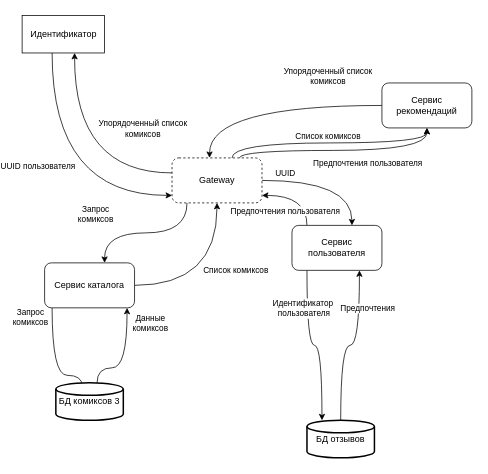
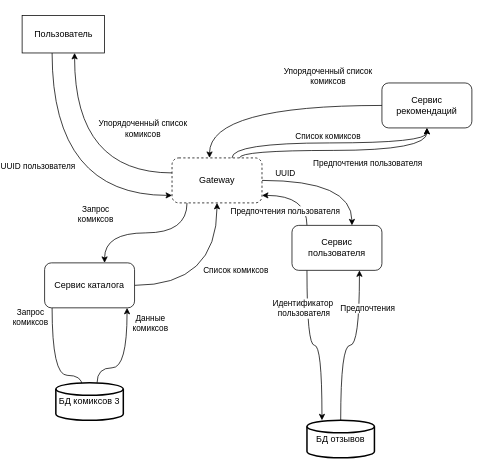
  <mxCell id="0" />
  <mxCell id="1" parent="0" />
  <mxCell id="2" style="edgeStyle=orthogonalEdgeStyle;rounded=0;orthogonalLoop=1;jettySize=auto;html=1;curved=1;" parent="1" source="4" target="11" edge="1"><mxGeometry relative="1" as="geometry"><Array as="points"><mxPoint x="60" y="260" /></Array></mxGeometry></mxCell>
  <mxCell id="3" value="UUID пользователя" style="edgeLabel;html=1;align=center;verticalAlign=middle;resizable=0;points=[];" parent="2" vertex="1" connectable="0"><mxGeometry x="0.293" y="26" relative="1" as="geometry"><mxPoint x="-56" y="-14" as="offset" /></mxGeometry></mxCell>
- <mxCell id="4" value="Идентификатор" style="html=1;" parent="1" vertex="1"><mxGeometry x="20" y="20" width="110" height="50" as="geometry" /></mxCell>
+ <mxCell id="4" value="Пользователь" style="html=1;" parent="1" vertex="1"><mxGeometry x="20" y="20" width="110" height="50" as="geometry" /></mxCell>
  <mxCell id="5" style="edgeStyle=orthogonalEdgeStyle;curved=1;rounded=0;orthogonalLoop=1;jettySize=auto;html=1;" parent="1" source="11" target="16" edge="1"><mxGeometry relative="1" as="geometry"><Array as="points"><mxPoint x="240" y="310" /><mxPoint x="130" y="310" /></Array></mxGeometry></mxCell>
  <mxCell id="6" value="Запрос&lt;br&gt;комиксов" style="edgeLabel;html=1;align=center;verticalAlign=middle;resizable=0;points=[];" parent="5" vertex="1" connectable="0"><mxGeometry x="0.183" y="1" relative="1" as="geometry"><mxPoint x="-51" y="-27" as="offset" /></mxGeometry></mxCell>
  <mxCell id="7" style="edgeStyle=orthogonalEdgeStyle;curved=1;rounded=0;orthogonalLoop=1;jettySize=auto;html=1;" parent="1" source="11" target="4" edge="1"><mxGeometry relative="1" as="geometry"><Array as="points"><mxPoint x="90" y="230" /></Array></mxGeometry></mxCell>
  <mxCell id="8" value="Упорядоченный список&lt;br&gt;комиксов" style="edgeLabel;html=1;align=center;verticalAlign=middle;resizable=0;points=[];" parent="7" vertex="1" connectable="0"><mxGeometry x="-0.475" y="11" relative="1" as="geometry"><mxPoint x="36" y="-71" as="offset" /></mxGeometry></mxCell>
  <mxCell id="9" style="edgeStyle=orthogonalEdgeStyle;curved=1;rounded=0;orthogonalLoop=1;jettySize=auto;html=1;" parent="1" source="11" target="24" edge="1"><mxGeometry relative="1" as="geometry"><Array as="points"><mxPoint x="460" y="240" /></Array></mxGeometry></mxCell>
  <mxCell id="10" value="UUID" style="edgeLabel;html=1;align=center;verticalAlign=middle;resizable=0;points=[];" parent="9" vertex="1" connectable="0"><mxGeometry x="-0.168" relative="1" as="geometry"><mxPoint x="-45" y="-10" as="offset" /></mxGeometry></mxCell>
  <mxCell id="11" value="Gateway" style="rounded=1;whiteSpace=wrap;html=1;dashed=1;" parent="1" vertex="1"><mxGeometry x="220" y="210" width="120" height="60" as="geometry" /></mxCell>
  <mxCell id="12" style="edgeStyle=orthogonalEdgeStyle;curved=1;rounded=0;orthogonalLoop=1;jettySize=auto;html=1;" parent="1" source="16" target="11" edge="1"><mxGeometry relative="1" as="geometry"><Array as="points"><mxPoint x="280" y="380" /></Array></mxGeometry></mxCell>
  <mxCell id="13" value="Список комиксов" style="edgeLabel;html=1;align=center;verticalAlign=middle;resizable=0;points=[];" parent="12" vertex="1" connectable="0"><mxGeometry x="-0.275" relative="1" as="geometry"><mxPoint x="54" y="-21" as="offset" /></mxGeometry></mxCell>
  <mxCell id="14" style="edgeStyle=orthogonalEdgeStyle;curved=1;rounded=0;orthogonalLoop=1;jettySize=auto;html=1;entryX=0.524;entryY=0.357;entryDx=0;entryDy=0;entryPerimeter=0;" parent="1" source="16" target="19" edge="1"><mxGeometry relative="1" as="geometry"><Array as="points"><mxPoint x="60" y="500" /><mxPoint x="100" y="500" /><mxPoint x="100" y="528" /></Array></mxGeometry></mxCell>
  <mxCell id="15" value="Запрос&lt;br&gt;комиксов" style="edgeLabel;html=1;align=center;verticalAlign=middle;resizable=0;points=[];" parent="14" vertex="1" connectable="0"><mxGeometry x="-0.861" y="5" relative="1" as="geometry"><mxPoint x="-35" as="offset" /></mxGeometry></mxCell>
  <mxCell id="16" value="Сервис каталога" style="rounded=1;whiteSpace=wrap;html=1;" parent="1" vertex="1"><mxGeometry x="50" y="350" width="120" height="60" as="geometry" /></mxCell>
  <mxCell id="17" style="edgeStyle=orthogonalEdgeStyle;curved=1;rounded=0;orthogonalLoop=1;jettySize=auto;html=1;" parent="1" source="19" target="16" edge="1"><mxGeometry relative="1" as="geometry"><Array as="points"><mxPoint x="120" y="490" /><mxPoint x="160" y="490" /></Array></mxGeometry></mxCell>
  <mxCell id="18" value="Данные&lt;br&gt;комиксов" style="edgeLabel;html=1;align=center;verticalAlign=middle;resizable=0;points=[];" parent="17" vertex="1" connectable="0"><mxGeometry x="0.709" y="2" relative="1" as="geometry"><mxPoint x="32" as="offset" /></mxGeometry></mxCell>
  <mxCell id="19" value="БД комиксов 3" style="strokeWidth=2;html=1;shape=mxgraph.flowchart.database;whiteSpace=wrap;" parent="1" vertex="1"><mxGeometry x="65" y="510" width="90" height="50" as="geometry" /></mxCell>
  <mxCell id="20" style="edgeStyle=orthogonalEdgeStyle;curved=1;rounded=0;orthogonalLoop=1;jettySize=auto;html=1;" parent="1" source="24" target="11" edge="1"><mxGeometry relative="1" as="geometry"><Array as="points"><mxPoint x="400" y="260" /></Array></mxGeometry></mxCell>
  <mxCell id="21" value="Предпочтения пользователя" style="edgeLabel;html=1;align=center;verticalAlign=middle;resizable=0;points=[];" parent="20" vertex="1" connectable="0"><mxGeometry x="0.284" y="2" relative="1" as="geometry"><mxPoint x="-6" y="18" as="offset" /></mxGeometry></mxCell>
  <mxCell id="22" style="edgeStyle=orthogonalEdgeStyle;curved=1;rounded=0;orthogonalLoop=1;jettySize=auto;html=1;" parent="1" source="24" target="27" edge="1"><mxGeometry relative="1" as="geometry"><Array as="points"><mxPoint x="400" y="460" /><mxPoint x="420" y="460" /></Array></mxGeometry></mxCell>
  <mxCell id="23" value="Идентификатор&amp;nbsp;&lt;br&gt;пользователя" style="edgeLabel;html=1;align=center;verticalAlign=middle;resizable=0;points=[];" parent="22" vertex="1" connectable="0"><mxGeometry x="-0.236" y="-9" relative="1" as="geometry"><mxPoint x="4" y="-34" as="offset" /></mxGeometry></mxCell>
  <mxCell id="24" value="Сервис пользователя" style="rounded=1;whiteSpace=wrap;html=1;" parent="1" vertex="1"><mxGeometry x="380" y="300" width="120" height="60" as="geometry" /></mxCell>
  <mxCell id="25" style="edgeStyle=orthogonalEdgeStyle;curved=1;rounded=0;orthogonalLoop=1;jettySize=auto;html=1;entryX=0.75;entryY=1;entryDx=0;entryDy=0;" parent="1" source="27" target="24" edge="1"><mxGeometry relative="1" as="geometry" /></mxCell>
  <mxCell id="26" value="Предпочтения" style="edgeLabel;html=1;align=center;verticalAlign=middle;resizable=0;points=[];" parent="25" vertex="1" connectable="0"><mxGeometry x="0.624" y="6" relative="1" as="geometry"><mxPoint x="16" y="8" as="offset" /></mxGeometry></mxCell>
  <mxCell id="27" value="БД отзывов" style="strokeWidth=2;html=1;shape=mxgraph.flowchart.database;whiteSpace=wrap;" parent="1" vertex="1"><mxGeometry x="400" y="560" width="90" height="50" as="geometry" /></mxCell>
  <mxCell id="28" value="Сервис рекомендаций" style="rounded=1;whiteSpace=wrap;html=1;" vertex="1" parent="1"><mxGeometry x="500" y="110" width="120" height="60" as="geometry" /></mxCell>
  <mxCell id="29" style="edgeStyle=orthogonalEdgeStyle;curved=1;rounded=0;orthogonalLoop=1;jettySize=auto;html=1;" edge="1" parent="1" source="28" target="11"><mxGeometry relative="1" as="geometry"><Array as="points"><mxPoint x="270" y="140" /></Array><mxPoint x="230" y="240" as="sourcePoint" /><mxPoint x="100" y="80" as="targetPoint" /></mxGeometry></mxCell>
  <mxCell id="30" value="Упорядоченный список&lt;br&gt;комиксов" style="edgeLabel;html=1;align=center;verticalAlign=middle;resizable=0;points=[];" vertex="1" connectable="0" parent="29"><mxGeometry x="-0.475" y="11" relative="1" as="geometry"><mxPoint x="6" y="-51" as="offset" /></mxGeometry></mxCell>
  <mxCell id="31" style="edgeStyle=orthogonalEdgeStyle;curved=1;rounded=0;orthogonalLoop=1;jettySize=auto;html=1;" edge="1" parent="1" source="11" target="28"><mxGeometry relative="1" as="geometry"><Array as="points"><mxPoint x="310" y="200" /><mxPoint x="560" y="200" /></Array><mxPoint x="410" y="310" as="sourcePoint" /><mxPoint x="350" y="270" as="targetPoint" /></mxGeometry></mxCell>
  <mxCell id="32" value="Предпочтения пользователя" style="edgeLabel;html=1;align=center;verticalAlign=middle;resizable=0;points=[];" vertex="1" connectable="0" parent="31"><mxGeometry x="0.284" y="2" relative="1" as="geometry"><mxPoint x="-6" y="18" as="offset" /></mxGeometry></mxCell>
  <mxCell id="33" style="edgeStyle=orthogonalEdgeStyle;curved=1;rounded=0;orthogonalLoop=1;jettySize=auto;html=1;" edge="1" parent="1" source="11" target="28"><mxGeometry relative="1" as="geometry"><Array as="points"><mxPoint x="300" y="190" /><mxPoint x="560" y="190" /></Array><mxPoint x="180" y="390" as="sourcePoint" /><mxPoint x="290" y="280" as="targetPoint" /></mxGeometry></mxCell>
  <mxCell id="34" value="Список комиксов" style="edgeLabel;html=1;align=center;verticalAlign=middle;resizable=0;points=[];" vertex="1" connectable="0" parent="33"><mxGeometry x="-0.275" relative="1" as="geometry"><mxPoint x="38" y="-10" as="offset" /></mxGeometry></mxCell>
